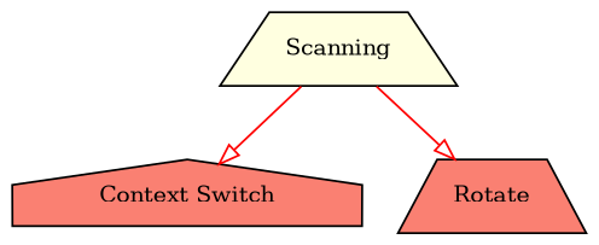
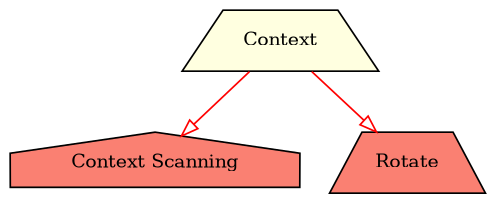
  digraph {
    fontname="times-roman"
    node [fillcolor=salmon fontcolor=black fontname="times-roman" fontsize=11 shape=trapezium style=filled]
    edge [arrowhead=onormal color=red fontname="times-roman" style=solid]
-   Scanning [fillcolor=lightyellow]
-   "Context Switch" [shape=house]
+   Scanning [fillcolor=lightyellow label=Context]
+   "Context Switch" [shape=house label="Context Scanning"]
    Rotate
    Scanning -> "Context Switch"
    Scanning -> Rotate
  }
